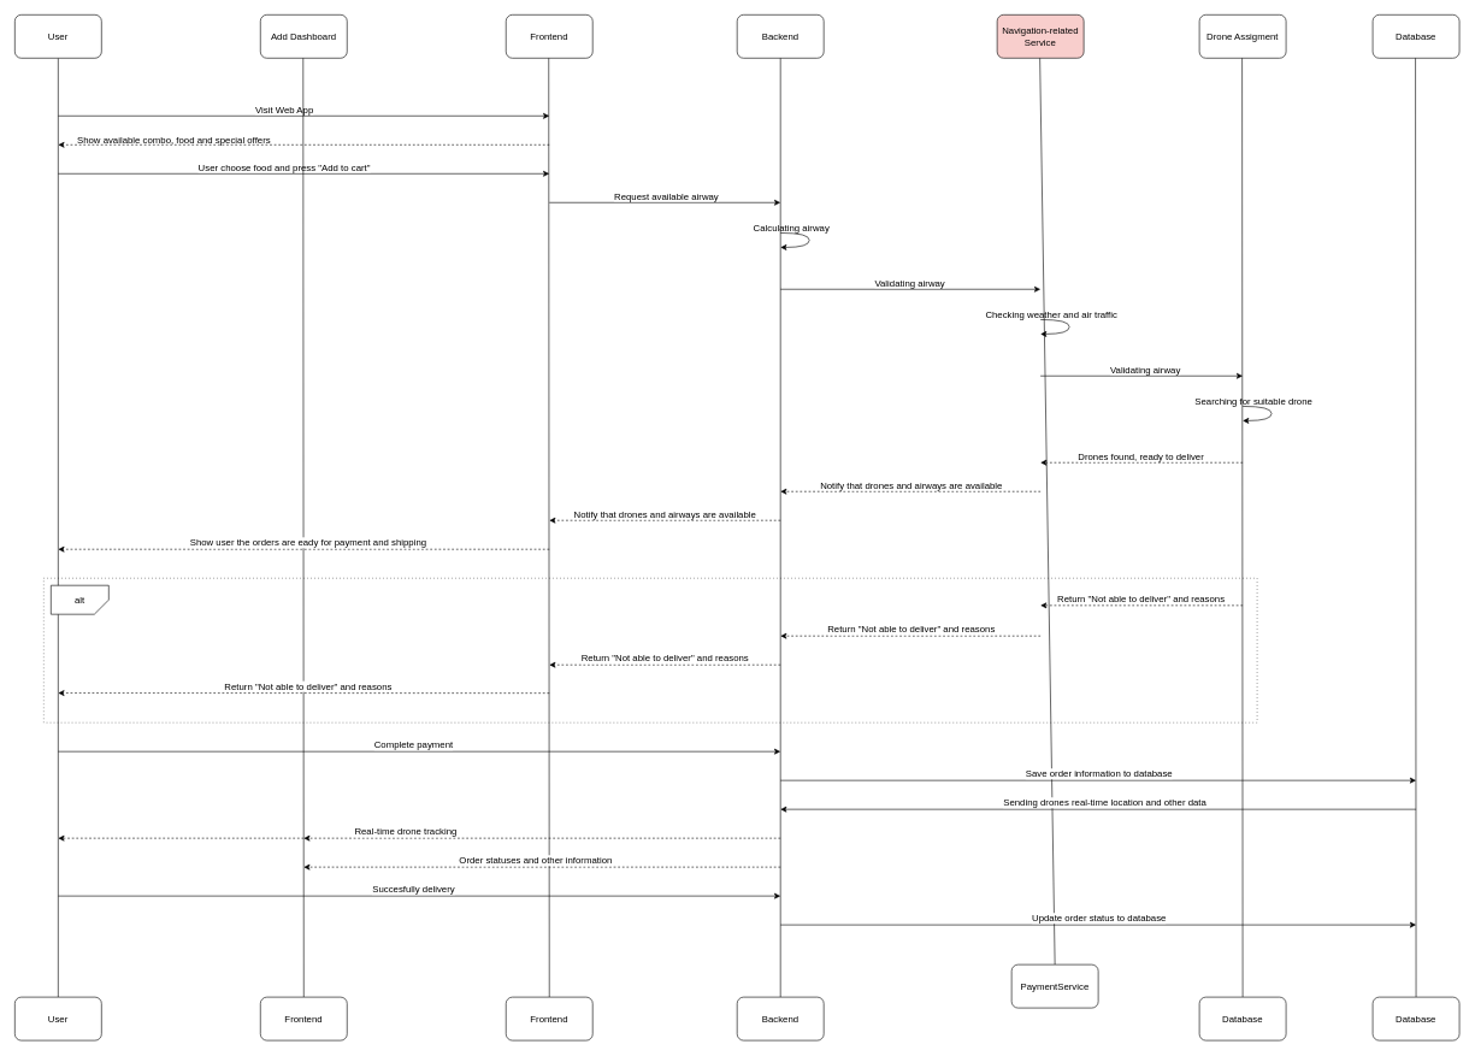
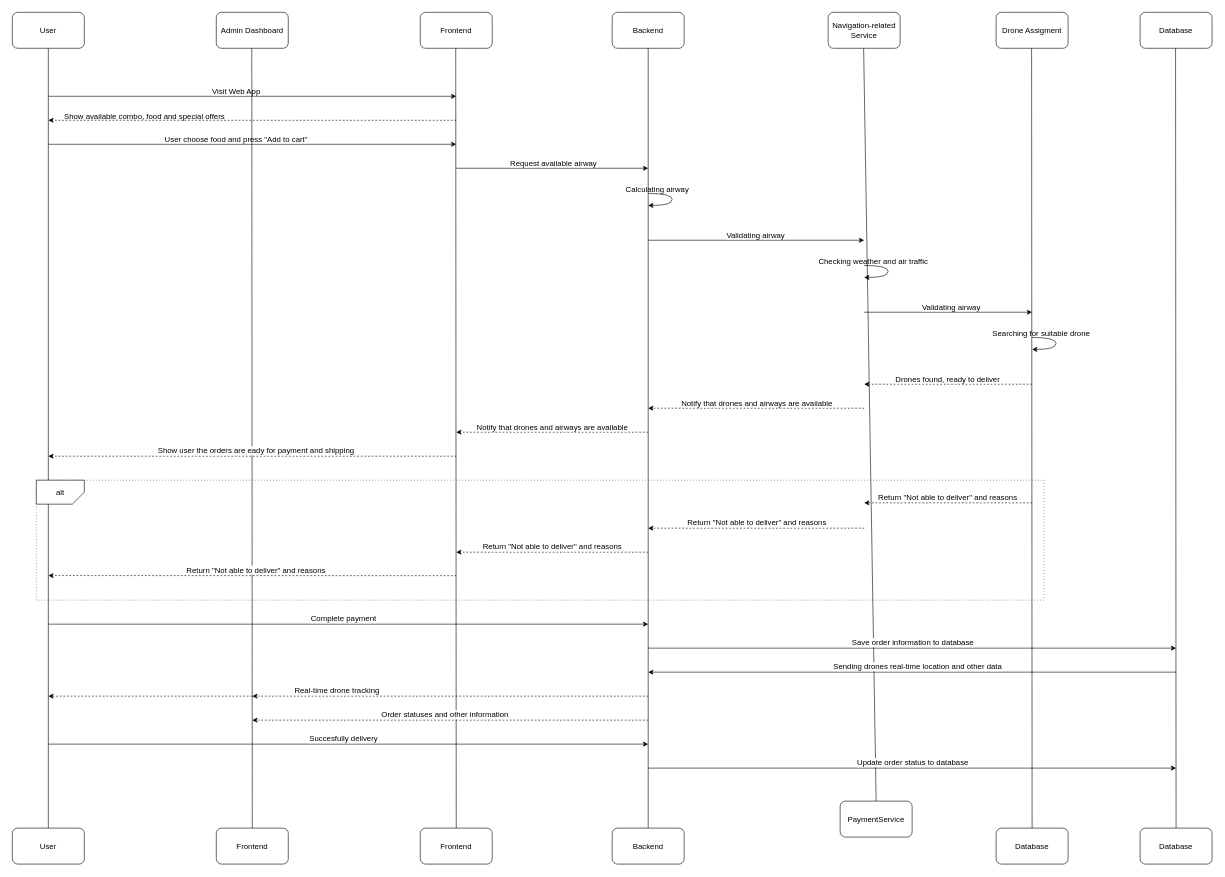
  <mxCell id="0" />
  <mxCell id="1" parent="0" />
  <mxCell id="2" value="" style="rounded=0;whiteSpace=wrap;html=1;fillColor=none;dashed=1;dashPattern=1 4;fontSize=13;" vertex="1" parent="1"><mxGeometry x="60" y="800" width="1680" height="200" as="geometry" /></mxCell>
  <mxCell id="3" value="" style="endArrow=classic;html=1;rounded=0;fontSize=13;" edge="1" parent="1"><mxGeometry width="50" height="50" relative="1" as="geometry"><mxPoint x="80" y="160" as="sourcePoint" /><mxPoint x="760" y="160" as="targetPoint" /></mxGeometry></mxCell>
  <mxCell id="4" value="Visit Web App" style="edgeLabel;html=1;align=center;verticalAlign=middle;resizable=0;points=[];fontSize=13;" vertex="1" connectable="0" parent="3"><mxGeometry x="-0.158" y="5" relative="1" as="geometry"><mxPoint x="26" y="-5" as="offset" /></mxGeometry></mxCell>
  <mxCell id="5" value="" style="endArrow=classic;html=1;rounded=0;dashed=1;fontSize=13;" edge="1" parent="1"><mxGeometry width="50" height="50" relative="1" as="geometry"><mxPoint x="760" y="200" as="sourcePoint" /><mxPoint x="80" y="200" as="targetPoint" /></mxGeometry></mxCell>
  <mxCell id="6" value="Show available combo, food and special offers" style="text;html=1;align=center;verticalAlign=middle;resizable=0;points=[];autosize=1;strokeColor=none;fillColor=none;fontSize=13;" vertex="1" parent="1"><mxGeometry x="95" y="178" width="290" height="30" as="geometry" /></mxCell>
  <mxCell id="7" value="" style="endArrow=none;html=1;rounded=0;entryX=0.5;entryY=1;entryDx=0;entryDy=0;movable=1;resizable=1;rotatable=1;deletable=1;editable=1;locked=0;connectable=1;exitX=0.5;exitY=0;exitDx=0;exitDy=0;fontSize=13;" edge="1" parent="1" source="29" target="8"><mxGeometry width="50" height="50" relative="1" as="geometry"><mxPoint x="80" y="1360" as="sourcePoint" /><mxPoint x="400" y="270" as="targetPoint" /></mxGeometry></mxCell>
  <mxCell id="8" value="User" style="rounded=1;whiteSpace=wrap;html=1;movable=1;resizable=1;rotatable=1;deletable=1;editable=1;locked=0;connectable=1;fontSize=13;" vertex="1" parent="1"><mxGeometry x="20" y="20" width="120" height="60" as="geometry" /></mxCell>
  <mxCell id="9" value="Frontend" style="rounded=1;whiteSpace=wrap;html=1;movable=1;resizable=1;rotatable=1;deletable=1;editable=1;locked=0;connectable=1;fontSize=13;" vertex="1" parent="1"><mxGeometry x="700" y="20" width="120" height="60" as="geometry" /></mxCell>
  <mxCell id="10" value="Backend" style="rounded=1;whiteSpace=wrap;html=1;movable=1;resizable=1;rotatable=1;deletable=1;editable=1;locked=0;connectable=1;fontSize=13;" vertex="1" parent="1"><mxGeometry x="1020" y="20" width="120" height="60" as="geometry" /></mxCell>
- <mxCell id="11" value="Navigation-related Service" style="rounded=1;whiteSpace=wrap;html=1;movable=1;resizable=1;rotatable=1;deletable=1;editable=1;locked=0;connectable=1;fontSize=13;fillColor=#f8cecc;" vertex="1" parent="1"><mxGeometry x="1380" y="20" width="120" height="60" as="geometry" /></mxCell>
+ <mxCell id="11" value="Navigation-related Service" style="rounded=1;whiteSpace=wrap;html=1;movable=1;resizable=1;rotatable=1;deletable=1;editable=1;locked=0;connectable=1;fontSize=13;" vertex="1" parent="1"><mxGeometry x="1380" y="20" width="120" height="60" as="geometry" /></mxCell>
  <mxCell id="12" value="Database" style="rounded=1;whiteSpace=wrap;html=1;movable=1;resizable=1;rotatable=1;deletable=1;editable=1;locked=0;connectable=1;fontSize=13;" vertex="1" parent="1"><mxGeometry x="1900" y="20" width="120" height="60" as="geometry" /></mxCell>
  <mxCell id="13" value="" style="endArrow=none;html=1;rounded=0;entryX=0.5;entryY=1;entryDx=0;entryDy=0;movable=1;resizable=1;rotatable=1;deletable=1;editable=1;locked=0;connectable=1;exitX=0.5;exitY=0;exitDx=0;exitDy=0;fontSize=13;" edge="1" parent="1" source="30"><mxGeometry width="50" height="50" relative="1" as="geometry"><mxPoint x="759" y="1360" as="sourcePoint" /><mxPoint x="759.17" y="80" as="targetPoint" /></mxGeometry></mxCell>
  <mxCell id="14" value="" style="endArrow=none;html=1;rounded=0;entryX=0.5;entryY=1;entryDx=0;entryDy=0;movable=1;resizable=1;rotatable=1;deletable=1;editable=1;locked=0;connectable=1;exitX=0.5;exitY=0;exitDx=0;exitDy=0;fontSize=13;" edge="1" parent="1" source="31"><mxGeometry width="50" height="50" relative="1" as="geometry"><mxPoint x="1080" y="1360" as="sourcePoint" /><mxPoint x="1080" y="80" as="targetPoint" /></mxGeometry></mxCell>
  <mxCell id="15" value="" style="endArrow=none;html=1;rounded=0;entryX=0.5;entryY=1;entryDx=0;entryDy=0;movable=1;resizable=1;rotatable=1;deletable=1;editable=1;locked=0;connectable=1;exitX=0.5;exitY=0;exitDx=0;exitDy=0;fontSize=13;" edge="1" parent="1" source="32"><mxGeometry width="50" height="50" relative="1" as="geometry"><mxPoint x="1440" y="1360" as="sourcePoint" /><mxPoint x="1439.17" y="80" as="targetPoint" /></mxGeometry></mxCell>
  <mxCell id="16" value="" style="endArrow=none;html=1;rounded=0;entryX=0.5;entryY=1;entryDx=0;entryDy=0;movable=1;resizable=1;rotatable=1;deletable=1;editable=1;locked=0;connectable=1;exitX=0.5;exitY=0;exitDx=0;exitDy=0;fontSize=13;" edge="1" parent="1" source="33"><mxGeometry width="50" height="50" relative="1" as="geometry"><mxPoint x="1959" y="1360" as="sourcePoint" /><mxPoint x="1959.17" y="80" as="targetPoint" /></mxGeometry></mxCell>
  <mxCell id="17" value="" style="endArrow=classic;html=1;rounded=0;movable=1;resizable=1;rotatable=1;deletable=1;editable=1;locked=0;connectable=1;fontSize=13;" edge="1" parent="1"><mxGeometry width="50" height="50" relative="1" as="geometry"><mxPoint x="80" y="240" as="sourcePoint" /><mxPoint x="760" y="240" as="targetPoint" /></mxGeometry></mxCell>
  <mxCell id="18" value="User choose food and press &quot;Add to cart&quot;" style="edgeLabel;html=1;align=center;verticalAlign=middle;resizable=0;points=[];fontSize=13;" vertex="1" connectable="0" parent="17"><mxGeometry x="-0.158" y="5" relative="1" as="geometry"><mxPoint x="26" y="-5" as="offset" /></mxGeometry></mxCell>
  <mxCell id="19" value="" style="endArrow=classic;html=1;rounded=0;movable=1;resizable=1;rotatable=1;deletable=1;editable=1;locked=0;connectable=1;fontSize=13;" edge="1" parent="1"><mxGeometry width="50" height="50" relative="1" as="geometry"><mxPoint x="760" y="280" as="sourcePoint" /><mxPoint x="1080" y="280" as="targetPoint" /></mxGeometry></mxCell>
  <mxCell id="20" value="Request available airway" style="edgeLabel;html=1;align=center;verticalAlign=middle;resizable=0;points=[];fontSize=13;" vertex="1" connectable="0" parent="19"><mxGeometry x="-0.158" y="5" relative="1" as="geometry"><mxPoint x="26" y="-5" as="offset" /></mxGeometry></mxCell>
  <mxCell id="21" value="" style="group;fontSize=13;" vertex="1" connectable="0" parent="1"><mxGeometry x="1030" y="300" width="135" height="42" as="geometry" /></mxCell>
  <mxCell id="22" value="" style="endArrow=classic;html=1;rounded=0;edgeStyle=orthogonalEdgeStyle;curved=1;fontSize=13;" edge="1" parent="21"><mxGeometry width="50" height="50" relative="1" as="geometry"><mxPoint x="50" y="22" as="sourcePoint" /><mxPoint x="50" y="42" as="targetPoint" /><Array as="points"><mxPoint x="90" y="22" /><mxPoint x="90" y="42" /></Array></mxGeometry></mxCell>
  <mxCell id="23" value="Calculating airway" style="text;html=1;align=center;verticalAlign=middle;resizable=0;points=[];autosize=1;strokeColor=none;fillColor=none;fontSize=13;" vertex="1" parent="21"><mxGeometry width="130" height="30" as="geometry" /></mxCell>
  <mxCell id="24" value="" style="endArrow=classic;html=1;rounded=0;movable=1;resizable=1;rotatable=1;deletable=1;editable=1;locked=0;connectable=1;fontSize=13;" edge="1" parent="1"><mxGeometry width="50" height="50" relative="1" as="geometry"><mxPoint x="1080" y="400" as="sourcePoint" /><mxPoint x="1440" y="400" as="targetPoint" /></mxGeometry></mxCell>
  <mxCell id="25" value="Validating airway" style="edgeLabel;html=1;align=center;verticalAlign=middle;resizable=0;points=[];fontSize=13;" vertex="1" connectable="0" parent="24"><mxGeometry x="-0.158" y="5" relative="1" as="geometry"><mxPoint x="26" y="-5" as="offset" /></mxGeometry></mxCell>
- <mxCell id="26" value="alt" style="shape=card;whiteSpace=wrap;html=1;direction=south;flipV=1;fillColor=default;size=20;fontSize=13;" vertex="1" parent="1"><mxGeometry x="70" y="810" width="80" height="40" as="geometry" /></mxCell>
+ <mxCell id="26" value="alt" style="shape=card;whiteSpace=wrap;html=1;direction=south;flipV=1;fillColor=default;size=20;fontSize=13;" vertex="1" parent="1"><mxGeometry x="60" y="800" width="80" height="40" as="geometry" /></mxCell>
  <mxCell id="27" value="" style="endArrow=classic;html=1;rounded=0;movable=1;resizable=1;rotatable=1;deletable=1;editable=1;locked=0;connectable=1;fontSize=13;" edge="1" parent="1"><mxGeometry width="50" height="50" relative="1" as="geometry"><mxPoint x="80" y="1040" as="sourcePoint" /><mxPoint x="1080" y="1040" as="targetPoint" /></mxGeometry></mxCell>
  <mxCell id="28" value="Complete payment" style="edgeLabel;html=1;align=center;verticalAlign=middle;resizable=0;points=[];fontSize=13;" vertex="1" connectable="0" parent="27"><mxGeometry x="-0.158" y="5" relative="1" as="geometry"><mxPoint x="70" y="-5" as="offset" /></mxGeometry></mxCell>
  <mxCell id="29" value="User" style="rounded=1;whiteSpace=wrap;html=1;movable=1;resizable=1;rotatable=1;deletable=1;editable=1;locked=0;connectable=1;fontSize=13;" vertex="1" parent="1"><mxGeometry x="20" y="1380" width="120" height="60" as="geometry" /></mxCell>
  <mxCell id="30" value="Frontend" style="rounded=1;whiteSpace=wrap;html=1;movable=1;resizable=1;rotatable=1;deletable=1;editable=1;locked=0;connectable=1;fontSize=13;" vertex="1" parent="1"><mxGeometry x="700" y="1380" width="120" height="60" as="geometry" /></mxCell>
  <mxCell id="31" value="Backend" style="rounded=1;whiteSpace=wrap;html=1;movable=1;resizable=1;rotatable=1;deletable=1;editable=1;locked=0;connectable=1;fontSize=13;" vertex="1" parent="1"><mxGeometry x="1020" y="1380" width="120" height="60" as="geometry" /></mxCell>
  <mxCell id="32" value="PaymentService" style="rounded=1;whiteSpace=wrap;html=1;movable=1;resizable=1;rotatable=1;deletable=1;editable=1;locked=0;connectable=1;fontSize=13;" vertex="1" parent="1"><mxGeometry x="1400" y="1335" width="120" height="60" as="geometry" /></mxCell>
  <mxCell id="33" value="Database" style="rounded=1;whiteSpace=wrap;html=1;movable=1;resizable=1;rotatable=1;deletable=1;editable=1;locked=0;connectable=1;fontSize=13;" vertex="1" parent="1"><mxGeometry x="1900" y="1380" width="120" height="60" as="geometry" /></mxCell>
  <mxCell id="34" value="Drone Assigment" style="rounded=1;whiteSpace=wrap;html=1;movable=1;resizable=1;rotatable=1;deletable=1;editable=1;locked=0;connectable=1;fontSize=13;" vertex="1" parent="1"><mxGeometry x="1660" y="20" width="120" height="60" as="geometry" /></mxCell>
  <mxCell id="35" value="" style="endArrow=none;html=1;rounded=0;entryX=0.5;entryY=1;entryDx=0;entryDy=0;movable=1;resizable=1;rotatable=1;deletable=1;editable=1;locked=0;connectable=1;exitX=0.5;exitY=0;exitDx=0;exitDy=0;fontSize=13;" edge="1" parent="1" source="36"><mxGeometry width="50" height="50" relative="1" as="geometry"><mxPoint x="1719" y="1360" as="sourcePoint" /><mxPoint x="1719.17" y="80" as="targetPoint" /></mxGeometry></mxCell>
  <mxCell id="36" value="Database" style="rounded=1;whiteSpace=wrap;html=1;movable=1;resizable=1;rotatable=1;deletable=1;editable=1;locked=0;connectable=1;fontSize=13;" vertex="1" parent="1"><mxGeometry x="1660" y="1380" width="120" height="60" as="geometry" /></mxCell>
- <mxCell id="37" value="Add Dashboard" style="rounded=1;whiteSpace=wrap;html=1;movable=1;resizable=1;rotatable=1;deletable=1;editable=1;locked=0;connectable=1;fontSize=13;" vertex="1" parent="1"><mxGeometry x="360" y="20" width="120" height="60" as="geometry" /></mxCell>
+ <mxCell id="37" value="Admin Dashboard" style="rounded=1;whiteSpace=wrap;html=1;movable=1;resizable=1;rotatable=1;deletable=1;editable=1;locked=0;connectable=1;fontSize=13;" vertex="1" parent="1"><mxGeometry x="360" y="20" width="120" height="60" as="geometry" /></mxCell>
  <mxCell id="38" value="" style="endArrow=none;html=1;rounded=0;entryX=0.5;entryY=1;entryDx=0;entryDy=0;movable=1;resizable=1;rotatable=1;deletable=1;editable=1;locked=0;connectable=1;exitX=0.5;exitY=0;exitDx=0;exitDy=0;fontSize=13;" edge="1" parent="1" source="39"><mxGeometry width="50" height="50" relative="1" as="geometry"><mxPoint x="419" y="1360" as="sourcePoint" /><mxPoint x="419.17" y="80" as="targetPoint" /></mxGeometry></mxCell>
  <mxCell id="39" value="Frontend" style="rounded=1;whiteSpace=wrap;html=1;movable=1;resizable=1;rotatable=1;deletable=1;editable=1;locked=0;connectable=1;fontSize=13;" vertex="1" parent="1"><mxGeometry x="360" y="1380" width="120" height="60" as="geometry" /></mxCell>
  <mxCell id="40" value="" style="group;fontSize=13;" vertex="1" connectable="0" parent="1"><mxGeometry x="1390" y="420" width="170" height="42" as="geometry" /></mxCell>
  <mxCell id="41" value="" style="endArrow=classic;html=1;rounded=0;edgeStyle=orthogonalEdgeStyle;curved=1;fontSize=13;" edge="1" parent="40"><mxGeometry width="50" height="50" relative="1" as="geometry"><mxPoint x="50" y="22" as="sourcePoint" /><mxPoint x="50" y="42" as="targetPoint" /><Array as="points"><mxPoint x="90" y="22" /><mxPoint x="90" y="42" /></Array></mxGeometry></mxCell>
  <mxCell id="42" value="Checking weather and air traffic" style="text;html=1;align=center;verticalAlign=middle;resizable=0;points=[];autosize=1;strokeColor=none;fillColor=none;fontSize=13;" vertex="1" parent="40"><mxGeometry x="-40" width="210" height="30" as="geometry" /></mxCell>
  <mxCell id="43" value="" style="endArrow=classic;html=1;rounded=0;movable=1;resizable=1;rotatable=1;deletable=1;editable=1;locked=0;connectable=1;fontSize=13;" edge="1" parent="1"><mxGeometry width="50" height="50" relative="1" as="geometry"><mxPoint x="1440" y="520" as="sourcePoint" /><mxPoint x="1720" y="520" as="targetPoint" /></mxGeometry></mxCell>
  <mxCell id="44" value="Validating airway" style="edgeLabel;html=1;align=center;verticalAlign=middle;resizable=0;points=[];fontSize=13;" vertex="1" connectable="0" parent="43"><mxGeometry x="-0.158" y="5" relative="1" as="geometry"><mxPoint x="26" y="-5" as="offset" /></mxGeometry></mxCell>
  <mxCell id="45" value="" style="group;fontSize=13;" vertex="1" connectable="0" parent="1"><mxGeometry x="1670" y="540" width="170" height="42" as="geometry" /></mxCell>
  <mxCell id="46" value="" style="endArrow=classic;html=1;rounded=0;edgeStyle=orthogonalEdgeStyle;curved=1;fontSize=13;" edge="1" parent="45"><mxGeometry width="50" height="50" relative="1" as="geometry"><mxPoint x="50" y="22" as="sourcePoint" /><mxPoint x="50" y="42" as="targetPoint" /><Array as="points"><mxPoint x="90" y="22" /><mxPoint x="90" y="42" /></Array></mxGeometry></mxCell>
  <mxCell id="47" value="Searching for suitable drone" style="text;html=1;align=center;verticalAlign=middle;resizable=0;points=[];autosize=1;strokeColor=none;fillColor=none;fontSize=13;" vertex="1" parent="45"><mxGeometry x="-30" width="190" height="30" as="geometry" /></mxCell>
  <mxCell id="48" value="" style="endArrow=classic;html=1;rounded=0;fontSize=13;dashed=1;" edge="1" parent="1"><mxGeometry width="50" height="50" relative="1" as="geometry"><mxPoint x="1720" y="640" as="sourcePoint" /><mxPoint x="1440" y="640" as="targetPoint" /></mxGeometry></mxCell>
  <mxCell id="49" value="Drones found, ready to deliver" style="edgeLabel;html=1;align=center;verticalAlign=middle;resizable=0;points=[];fontSize=13;" vertex="1" connectable="0" parent="48"><mxGeometry x="-0.031" y="-4" relative="1" as="geometry"><mxPoint x="-6" y="-6" as="offset" /></mxGeometry></mxCell>
  <mxCell id="50" value="" style="endArrow=classic;html=1;rounded=0;fontSize=13;dashed=1;" edge="1" parent="1"><mxGeometry width="50" height="50" relative="1" as="geometry"><mxPoint x="1440" y="680" as="sourcePoint" /><mxPoint x="1080" y="680" as="targetPoint" /></mxGeometry></mxCell>
  <mxCell id="51" value="Notify that drones and airways are available" style="edgeLabel;html=1;align=center;verticalAlign=middle;resizable=0;points=[];fontSize=13;" vertex="1" connectable="0" parent="50"><mxGeometry x="-0.031" y="-4" relative="1" as="geometry"><mxPoint x="-6" y="-6" as="offset" /></mxGeometry></mxCell>
  <mxCell id="52" value="" style="endArrow=classic;html=1;rounded=0;fontSize=13;dashed=1;" edge="1" parent="1"><mxGeometry width="50" height="50" relative="1" as="geometry"><mxPoint x="1080" y="720" as="sourcePoint" /><mxPoint x="760" y="720" as="targetPoint" /></mxGeometry></mxCell>
  <mxCell id="53" value="Notify that drones and airways are available" style="edgeLabel;html=1;align=center;verticalAlign=middle;resizable=0;points=[];fontSize=13;" vertex="1" connectable="0" parent="52"><mxGeometry x="-0.031" y="-4" relative="1" as="geometry"><mxPoint x="-6" y="-6" as="offset" /></mxGeometry></mxCell>
  <mxCell id="54" value="" style="endArrow=classic;html=1;rounded=0;fontSize=13;dashed=1;" edge="1" parent="1"><mxGeometry width="50" height="50" relative="1" as="geometry"><mxPoint x="760" y="760" as="sourcePoint" /><mxPoint x="80" y="760" as="targetPoint" /></mxGeometry></mxCell>
  <mxCell id="55" value="Show user the orders are eady for payment and shipping" style="edgeLabel;html=1;align=center;verticalAlign=middle;resizable=0;points=[];fontSize=13;" vertex="1" connectable="0" parent="54"><mxGeometry x="-0.031" y="-4" relative="1" as="geometry"><mxPoint x="-6" y="-6" as="offset" /></mxGeometry></mxCell>
  <mxCell id="56" value="" style="endArrow=classic;html=1;rounded=0;fontSize=13;dashed=1;" edge="1" parent="1"><mxGeometry width="50" height="50" relative="1" as="geometry"><mxPoint x="1720" y="837.78" as="sourcePoint" /><mxPoint x="1440" y="837.78" as="targetPoint" /></mxGeometry></mxCell>
  <mxCell id="57" value="Return &quot;Not able to deliver&quot; and reasons" style="edgeLabel;html=1;align=center;verticalAlign=middle;resizable=0;points=[];fontSize=13;" vertex="1" connectable="0" parent="56"><mxGeometry x="-0.031" y="-4" relative="1" as="geometry"><mxPoint x="-6" y="-6" as="offset" /></mxGeometry></mxCell>
  <mxCell id="58" value="" style="endArrow=classic;html=1;rounded=0;fontSize=13;dashed=1;" edge="1" parent="1"><mxGeometry width="50" height="50" relative="1" as="geometry"><mxPoint x="1440" y="880" as="sourcePoint" /><mxPoint x="1080" y="880" as="targetPoint" /></mxGeometry></mxCell>
  <mxCell id="59" value="Return &quot;Not able to deliver&quot; and reasons" style="edgeLabel;html=1;align=center;verticalAlign=middle;resizable=0;points=[];fontSize=13;" vertex="1" connectable="0" parent="58"><mxGeometry x="-0.031" y="-4" relative="1" as="geometry"><mxPoint x="-6" y="-6" as="offset" /></mxGeometry></mxCell>
  <mxCell id="60" value="" style="endArrow=classic;html=1;rounded=0;fontSize=13;dashed=1;" edge="1" parent="1"><mxGeometry width="50" height="50" relative="1" as="geometry"><mxPoint x="1080" y="920" as="sourcePoint" /><mxPoint x="760" y="920" as="targetPoint" /></mxGeometry></mxCell>
  <mxCell id="61" value="Return &quot;Not able to deliver&quot; and reasons" style="edgeLabel;html=1;align=center;verticalAlign=middle;resizable=0;points=[];fontSize=13;" vertex="1" connectable="0" parent="60"><mxGeometry x="-0.031" y="-4" relative="1" as="geometry"><mxPoint x="-6" y="-6" as="offset" /></mxGeometry></mxCell>
  <mxCell id="62" value="" style="endArrow=classic;html=1;rounded=0;fontSize=13;dashed=1;" edge="1" parent="1"><mxGeometry width="50" height="50" relative="1" as="geometry"><mxPoint x="760" y="959.17" as="sourcePoint" /><mxPoint x="80" y="959" as="targetPoint" /></mxGeometry></mxCell>
  <mxCell id="63" value="Return &quot;Not able to deliver&quot; and reasons" style="edgeLabel;html=1;align=center;verticalAlign=middle;resizable=0;points=[];fontSize=13;" vertex="1" connectable="0" parent="62"><mxGeometry x="-0.031" y="-4" relative="1" as="geometry"><mxPoint x="-6" y="-6" as="offset" /></mxGeometry></mxCell>
  <mxCell id="64" value="" style="endArrow=classic;html=1;rounded=0;fontSize=13;" edge="1" parent="1"><mxGeometry width="50" height="50" relative="1" as="geometry"><mxPoint x="1960" y="1120" as="sourcePoint" /><mxPoint x="1080" y="1120" as="targetPoint" /></mxGeometry></mxCell>
  <mxCell id="65" value="Sending drones real-time location and other data" style="edgeLabel;html=1;align=center;verticalAlign=middle;resizable=0;points=[];fontSize=13;" vertex="1" connectable="0" parent="64"><mxGeometry x="-0.031" y="-4" relative="1" as="geometry"><mxPoint x="-6" y="-6" as="offset" /></mxGeometry></mxCell>
  <mxCell id="66" value="" style="endArrow=classic;html=1;rounded=0;movable=1;resizable=1;rotatable=1;deletable=1;editable=1;locked=0;connectable=1;fontSize=13;" edge="1" parent="1"><mxGeometry width="50" height="50" relative="1" as="geometry"><mxPoint x="1080" y="1080" as="sourcePoint" /><mxPoint x="1960" y="1080" as="targetPoint" /></mxGeometry></mxCell>
  <mxCell id="67" value="Save order information to database" style="edgeLabel;html=1;align=center;verticalAlign=middle;resizable=0;points=[];fontSize=13;" vertex="1" connectable="0" parent="66"><mxGeometry x="-0.158" y="5" relative="1" as="geometry"><mxPoint x="70" y="-5" as="offset" /></mxGeometry></mxCell>
  <mxCell id="68" value="" style="endArrow=classic;html=1;rounded=0;fontSize=13;dashed=1;" edge="1" parent="1"><mxGeometry width="50" height="50" relative="1" as="geometry"><mxPoint x="1080" y="1160" as="sourcePoint" /><mxPoint x="420" y="1160" as="targetPoint" /></mxGeometry></mxCell>
  <mxCell id="69" value="Real-time drone tracking" style="edgeLabel;html=1;align=center;verticalAlign=middle;resizable=0;points=[];fontSize=13;" vertex="1" connectable="0" parent="68"><mxGeometry x="-0.031" y="-4" relative="1" as="geometry"><mxPoint x="-200" y="-6" as="offset" /></mxGeometry></mxCell>
  <mxCell id="70" value="" style="endArrow=classic;html=1;rounded=0;dashed=1;" edge="1" parent="1"><mxGeometry width="50" height="50" relative="1" as="geometry"><mxPoint x="420" y="1160" as="sourcePoint" /><mxPoint x="80" y="1160" as="targetPoint" /></mxGeometry></mxCell>
  <mxCell id="71" value="" style="endArrow=classic;html=1;rounded=0;fontSize=13;dashed=1;" edge="1" parent="1"><mxGeometry width="50" height="50" relative="1" as="geometry"><mxPoint x="1080" y="1200" as="sourcePoint" /><mxPoint x="420" y="1200" as="targetPoint" /></mxGeometry></mxCell>
  <mxCell id="72" value="Order statuses and other information" style="edgeLabel;html=1;align=center;verticalAlign=middle;resizable=0;points=[];fontSize=13;" vertex="1" connectable="0" parent="71"><mxGeometry x="-0.031" y="-4" relative="1" as="geometry"><mxPoint x="-20" y="-6" as="offset" /></mxGeometry></mxCell>
  <mxCell id="73" value="" style="endArrow=classic;html=1;rounded=0;movable=1;resizable=1;rotatable=1;deletable=1;editable=1;locked=0;connectable=1;fontSize=13;" edge="1" parent="1"><mxGeometry width="50" height="50" relative="1" as="geometry"><mxPoint x="80" y="1240" as="sourcePoint" /><mxPoint x="1080" y="1240" as="targetPoint" /></mxGeometry></mxCell>
  <mxCell id="74" value="Succesfully delivery" style="edgeLabel;html=1;align=center;verticalAlign=middle;resizable=0;points=[];fontSize=13;" vertex="1" connectable="0" parent="73"><mxGeometry x="-0.158" y="5" relative="1" as="geometry"><mxPoint x="70" y="-5" as="offset" /></mxGeometry></mxCell>
  <mxCell id="75" value="" style="endArrow=classic;html=1;rounded=0;movable=1;resizable=1;rotatable=1;deletable=1;editable=1;locked=0;connectable=1;fontSize=13;" edge="1" parent="1"><mxGeometry width="50" height="50" relative="1" as="geometry"><mxPoint x="1080" y="1280" as="sourcePoint" /><mxPoint x="1960" y="1280" as="targetPoint" /></mxGeometry></mxCell>
  <mxCell id="76" value="Update order status to database" style="edgeLabel;html=1;align=center;verticalAlign=middle;resizable=0;points=[];fontSize=13;" vertex="1" connectable="0" parent="75"><mxGeometry x="-0.158" y="5" relative="1" as="geometry"><mxPoint x="70" y="-5" as="offset" /></mxGeometry></mxCell>
